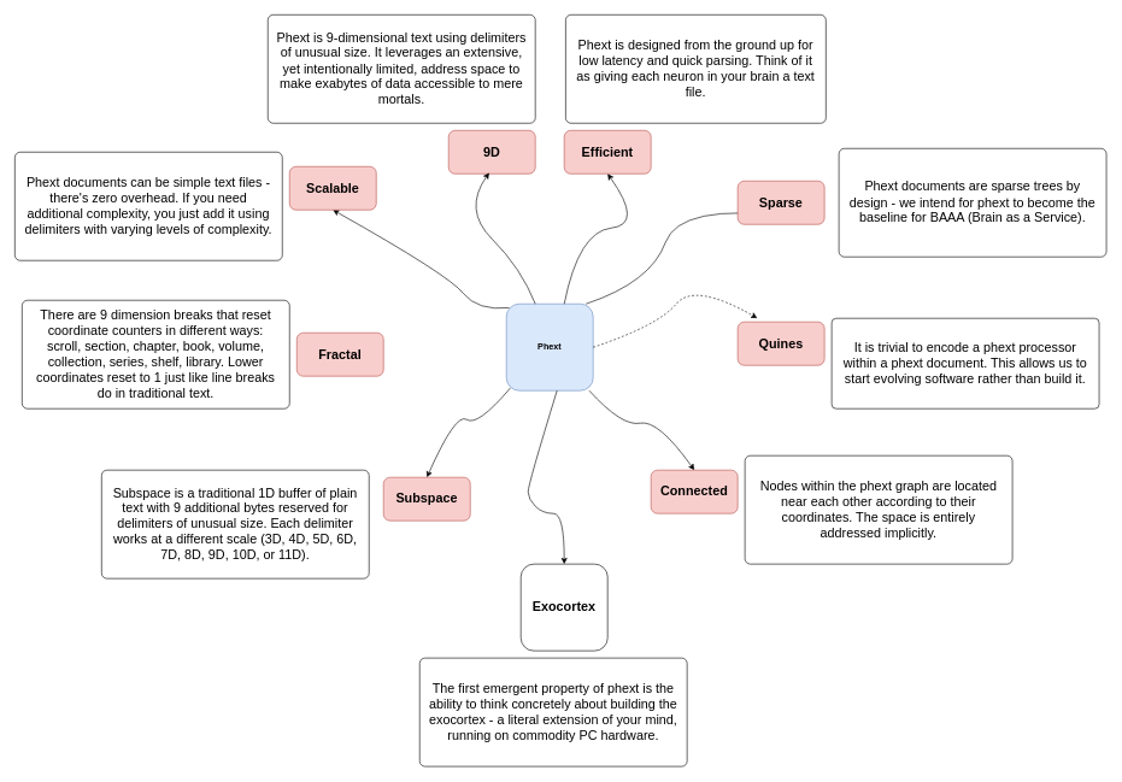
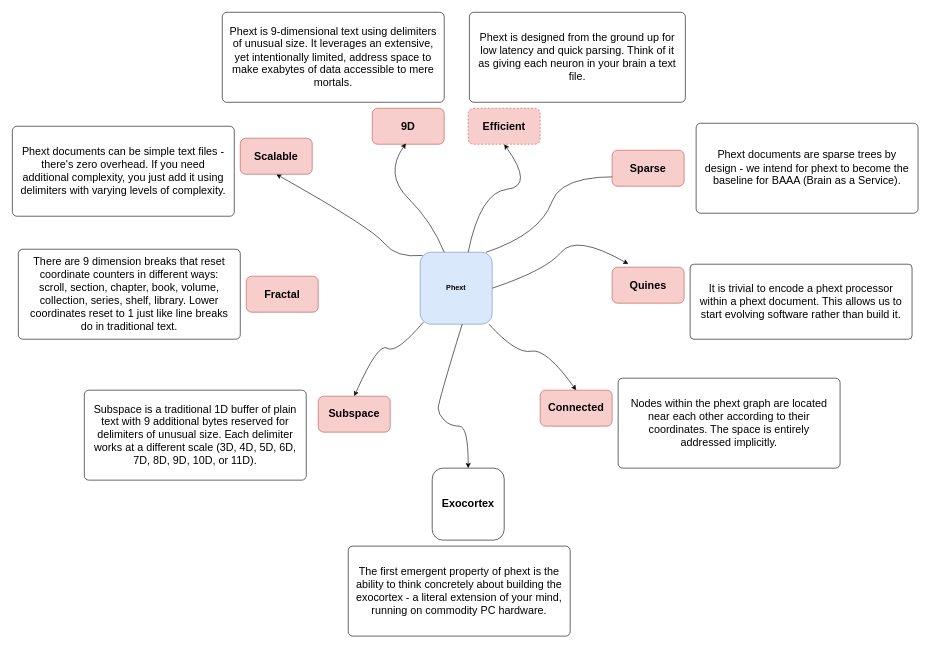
  <mxCell id="0" />
  <mxCell id="1" parent="0" />
  <mxCell id="2" value="Phext" style="rounded=1;whiteSpace=wrap;html=1;fillColor=#dae8fc;strokeColor=#6c8ebf;fontStyle=1" vertex="1" parent="1"><mxGeometry x="700" y="420" width="120" height="120" as="geometry" /></mxCell>
  <mxCell id="3" value="" style="curved=1;endArrow=classic;html=1;rounded=0;exitX=0.046;exitY=0.969;exitDx=0;exitDy=0;exitPerimeter=0;entryX=0.5;entryY=0;entryDx=0;entryDy=0;" edge="1" parent="1" source="2" target="19"><mxGeometry width="50" height="50" relative="1" as="geometry"><mxPoint x="768" y="542" as="sourcePoint" /><mxPoint x="580" y="660" as="targetPoint" /><Array as="points"><mxPoint x="660" y="590" /><mxPoint x="630" y="570" /></Array></mxGeometry></mxCell>
  <mxCell id="4" value="" style="curved=1;endArrow=classic;html=1;rounded=0;exitX=0.032;exitY=0.045;exitDx=0;exitDy=0;exitPerimeter=0;entryX=0.5;entryY=1;entryDx=0;entryDy=0;" edge="1" parent="1" source="2" target="8"><mxGeometry width="50" height="50" relative="1" as="geometry"><mxPoint x="768" y="372" as="sourcePoint" /><mxPoint x="500" y="340" as="targetPoint" /><Array as="points"><mxPoint x="660" y="430" /><mxPoint x="620" y="380" /></Array></mxGeometry></mxCell>
- <mxCell id="5" value="" style="curved=1;endArrow=classic;html=1;rounded=0;exitX=1;exitY=0.5;exitDx=0;exitDy=0;entryX=0.225;entryY=-0.089;entryDx=0;entryDy=0;entryPerimeter=0;dashed=1;" edge="1" parent="1" source="2" target="7"><mxGeometry width="50" height="50" relative="1" as="geometry"><mxPoint x="1016" y="401" as="sourcePoint" /><mxPoint x="1060" y="420" as="targetPoint" /><Array as="points"><mxPoint x="910" y="450" /><mxPoint x="960" y="390" /></Array></mxGeometry></mxCell>
+ <mxCell id="5" value="" style="curved=1;endArrow=classic;html=1;rounded=0;exitX=1;exitY=0.5;exitDx=0;exitDy=0;entryX=0.225;entryY=-0.089;entryDx=0;entryDy=0;entryPerimeter=0;" edge="1" parent="1" source="2" target="7"><mxGeometry width="50" height="50" relative="1" as="geometry"><mxPoint x="1016" y="401" as="sourcePoint" /><mxPoint x="1060" y="420" as="targetPoint" /><Array as="points"><mxPoint x="910" y="450" /><mxPoint x="960" y="390" /></Array></mxGeometry></mxCell>
  <mxCell id="6" value="" style="curved=1;endArrow=classic;html=1;rounded=0;entryX=0.5;entryY=0;entryDx=0;entryDy=0;" edge="1" parent="1" source="2" target="17"><mxGeometry width="50" height="50" relative="1" as="geometry"><mxPoint x="800" y="650" as="sourcePoint" /><mxPoint x="1060" y="620" as="targetPoint" /><Array as="points"><mxPoint x="860" y="590" /><mxPoint x="910" y="580" /></Array></mxGeometry></mxCell>
  <mxCell id="7" value="&lt;font style=&quot;font-size: 18px;&quot;&gt;Quines&lt;/font&gt;" style="rounded=1;whiteSpace=wrap;html=1;fillColor=#f8cecc;strokeColor=#b85450;fontStyle=1" vertex="1" parent="1"><mxGeometry x="1020" y="445" width="120" height="60" as="geometry" /></mxCell>
  <mxCell id="8" value="&lt;font style=&quot;font-size: 18px;&quot;&gt;Scalable&lt;/font&gt;" style="rounded=1;whiteSpace=wrap;html=1;fillColor=#f8cecc;strokeColor=#b85450;fontStyle=1" vertex="1" parent="1"><mxGeometry x="400" y="230" width="120" height="60" as="geometry" /></mxCell>
  <mxCell id="9" value="&lt;span style=&quot;font-size: 18px;&quot;&gt;9D&lt;/span&gt;" style="rounded=1;whiteSpace=wrap;html=1;fillColor=#f8cecc;strokeColor=#b85450;fontStyle=1" vertex="1" parent="1"><mxGeometry x="620" y="180" width="120" height="60" as="geometry" /></mxCell>
  <mxCell id="10" value="&lt;font style=&quot;font-size: 18px;&quot;&gt;Fractal&lt;/font&gt;" style="rounded=1;whiteSpace=wrap;html=1;fillColor=#f8cecc;strokeColor=#b85450;fontStyle=1" vertex="1" parent="1"><mxGeometry x="410" y="460" width="120" height="60" as="geometry" /></mxCell>
- <mxCell id="11" value="&lt;font style=&quot;font-size: 18px;&quot;&gt;Efficient&lt;/font&gt;" style="rounded=1;whiteSpace=wrap;html=1;fillColor=#f8cecc;strokeColor=#b85450;fontStyle=1" vertex="1" parent="1"><mxGeometry x="780" y="180" width="120" height="60" as="geometry" /></mxCell>
+ <mxCell id="11" value="&lt;font style=&quot;font-size: 18px;&quot;&gt;Efficient&lt;/font&gt;" style="rounded=1;whiteSpace=wrap;html=1;fillColor=#f8cecc;strokeColor=#b85450;fontStyle=1;dashed=1;" vertex="1" parent="1"><mxGeometry x="780" y="180" width="120" height="60" as="geometry" /></mxCell>
  <mxCell id="12" value="" style="curved=1;endArrow=classic;html=1;rounded=0;exitX=1;exitY=0.5;exitDx=0;exitDy=0;entryX=0.5;entryY=1;entryDx=0;entryDy=0;" edge="1" parent="1" target="11"><mxGeometry width="50" height="50" relative="1" as="geometry"><mxPoint x="780" y="420" as="sourcePoint" /><mxPoint x="820" y="220" as="targetPoint" /><Array as="points"><mxPoint x="800" y="320" /><mxPoint x="890" y="310" /></Array></mxGeometry></mxCell>
  <mxCell id="13" value="" style="curved=1;endArrow=classic;html=1;rounded=0;exitX=1;exitY=0.5;exitDx=0;exitDy=0;entryX=0.468;entryY=0.976;entryDx=0;entryDy=0;entryPerimeter=0;" edge="1" parent="1" target="9"><mxGeometry width="50" height="50" relative="1" as="geometry"><mxPoint x="740" y="420" as="sourcePoint" /><mxPoint x="700" y="220" as="targetPoint" /><Array as="points"><mxPoint x="720" y="370" /><mxPoint x="640" y="290" /></Array></mxGeometry></mxCell>
  <mxCell id="14" value="" style="curved=1;endArrow=classic;html=1;rounded=0;exitX=1;exitY=0.5;exitDx=0;exitDy=0;" edge="1" parent="1"><mxGeometry width="50" height="50" relative="1" as="geometry"><mxPoint x="810" y="420" as="sourcePoint" /><mxPoint x="1100" y="300" as="targetPoint" /><Array as="points"><mxPoint x="900" y="390" /><mxPoint x="940" y="280" /></Array></mxGeometry></mxCell>
  <mxCell id="15" value="&lt;font style=&quot;font-size: 18px;&quot;&gt;Sparse&lt;/font&gt;" style="rounded=1;whiteSpace=wrap;html=1;fillColor=#f8cecc;strokeColor=#b85450;fontStyle=1" vertex="1" parent="1"><mxGeometry x="1020" y="250" width="120" height="60" as="geometry" /></mxCell>
  <mxCell id="16" value="" style="curved=1;endArrow=classic;html=1;rounded=0;" edge="1" parent="1"><mxGeometry width="50" height="50" relative="1" as="geometry"><mxPoint x="770" y="540" as="sourcePoint" /><mxPoint x="780" y="780" as="targetPoint" /><Array as="points"><mxPoint x="730" y="670" /><mxPoint x="730" y="690" /><mxPoint x="750" y="710" /><mxPoint x="780" y="710" /></Array></mxGeometry></mxCell>
  <mxCell id="17" value="&lt;span style=&quot;font-size: 18px;&quot;&gt;Connected&lt;/span&gt;" style="rounded=1;whiteSpace=wrap;html=1;fillColor=#f8cecc;strokeColor=#b85450;fontStyle=1" vertex="1" parent="1"><mxGeometry x="900" y="650" width="120" height="60" as="geometry" /></mxCell>
  <mxCell id="18" value="&lt;font style=&quot;font-size: 18px;&quot;&gt;Exocortex&lt;/font&gt;" style="rounded=1;whiteSpace=wrap;html=1;fontStyle=1" vertex="1" parent="1"><mxGeometry x="720" y="780" width="120" height="120" as="geometry" /></mxCell>
  <mxCell id="19" value="&lt;font style=&quot;font-size: 18px;&quot;&gt;Subspace&lt;/font&gt;" style="rounded=1;whiteSpace=wrap;html=1;fillColor=#f8cecc;strokeColor=#b85450;fontStyle=1" vertex="1" parent="1"><mxGeometry x="530" y="660" width="120" height="60" as="geometry" /></mxCell>
  <mxCell id="20" value="&lt;font style=&quot;font-size: 18px;&quot;&gt;Phext is 9-dimensional text using delimiters of unusual size. It leverages an extensive, yet intentionally limited, address space to make exabytes of data accessible to mere mortals.&lt;/font&gt;" style="rounded=1;whiteSpace=wrap;html=1;arcSize=5;spacingLeft=10;spacingRight=10;" vertex="1" parent="1"><mxGeometry x="370" y="20" width="370" height="150" as="geometry" /></mxCell>
  <mxCell id="21" value="&lt;font style=&quot;font-size: 18px;&quot;&gt;Phext is designed from the ground up for low latency and quick parsing. Think of it as giving each neuron in your brain a text file.&lt;/font&gt;" style="rounded=1;whiteSpace=wrap;html=1;arcSize=5;spacingLeft=10;spacingRight=10;" vertex="1" parent="1"><mxGeometry x="782" y="20" width="360" height="150" as="geometry" /></mxCell>
  <mxCell id="22" value="&lt;font style=&quot;font-size: 18px;&quot;&gt;Phext documents can be simple text files - there's zero overhead. If you need additional complexity, you just add it using delimiters with varying levels of complexity.&lt;/font&gt;" style="rounded=1;whiteSpace=wrap;html=1;arcSize=5;spacingLeft=10;spacingRight=10;" vertex="1" parent="1"><mxGeometry x="20" y="210" width="370" height="150" as="geometry" /></mxCell>
  <mxCell id="23" value="&lt;span style=&quot;font-size: 18px;&quot;&gt;There are 9 dimension breaks that reset coordinate counters in different ways: scroll, section, chapter, book, volume, collection, series, shelf, library. Lower coordinates reset to 1 just like line breaks do in traditional text.&lt;/span&gt;" style="rounded=1;whiteSpace=wrap;html=1;arcSize=5;spacingLeft=10;spacingRight=10;" vertex="1" parent="1"><mxGeometry x="30" y="415" width="370" height="150" as="geometry" /></mxCell>
  <mxCell id="24" value="&lt;font style=&quot;font-size: 18px;&quot;&gt;Subspace is a traditional 1D buffer of plain text with 9 additional bytes reserved for delimiters of unusual size. Each delimiter works at a different scale (3D, 4D, 5D, 6D, 7D, 8D, 9D, 10D, or&amp;nbsp;&lt;/font&gt;&lt;span style=&quot;font-size: 18px; background-color: initial;&quot;&gt;11D).&lt;/span&gt;" style="rounded=1;whiteSpace=wrap;html=1;arcSize=5;spacingLeft=10;spacingRight=10;" vertex="1" parent="1"><mxGeometry x="140" y="650" width="370" height="150" as="geometry" /></mxCell>
  <mxCell id="25" value="&lt;span style=&quot;font-size: 18px;&quot;&gt;The first emergent property of phext is the ability to think concretely about building the exocortex - a literal extension of your mind, running on commodity PC hardware.&lt;/span&gt;" style="rounded=1;whiteSpace=wrap;html=1;arcSize=5;spacingLeft=10;spacingRight=10;" vertex="1" parent="1"><mxGeometry x="580" y="910" width="370" height="150" as="geometry" /></mxCell>
  <mxCell id="26" value="&lt;span style=&quot;font-size: 18px;&quot;&gt;Nodes within the phext graph are located near each other according to their coordinates. The space is entirely addressed implicitly.&lt;/span&gt;" style="rounded=1;whiteSpace=wrap;html=1;arcSize=5;spacingLeft=10;spacingRight=10;" vertex="1" parent="1"><mxGeometry x="1030" y="630" width="370" height="150" as="geometry" /></mxCell>
  <mxCell id="27" value="&lt;span style=&quot;font-size: 18px;&quot;&gt;It is trivial to encode a phext processor within a phext document. This allows us to start evolving software rather than build it.&lt;/span&gt;" style="rounded=1;whiteSpace=wrap;html=1;arcSize=5;spacingLeft=10;spacingRight=10;" vertex="1" parent="1"><mxGeometry x="1150" y="440" width="370" height="125" as="geometry" /></mxCell>
  <mxCell id="28" value="&lt;span style=&quot;font-size: 18px;&quot;&gt;Phext documents are sparse trees by design - we intend for phext to become the baseline for BAAA (Brain as a Service).&lt;/span&gt;" style="rounded=1;whiteSpace=wrap;html=1;arcSize=5;spacingLeft=10;spacingRight=10;" vertex="1" parent="1"><mxGeometry x="1160" y="205" width="370" height="150" as="geometry" /></mxCell>
